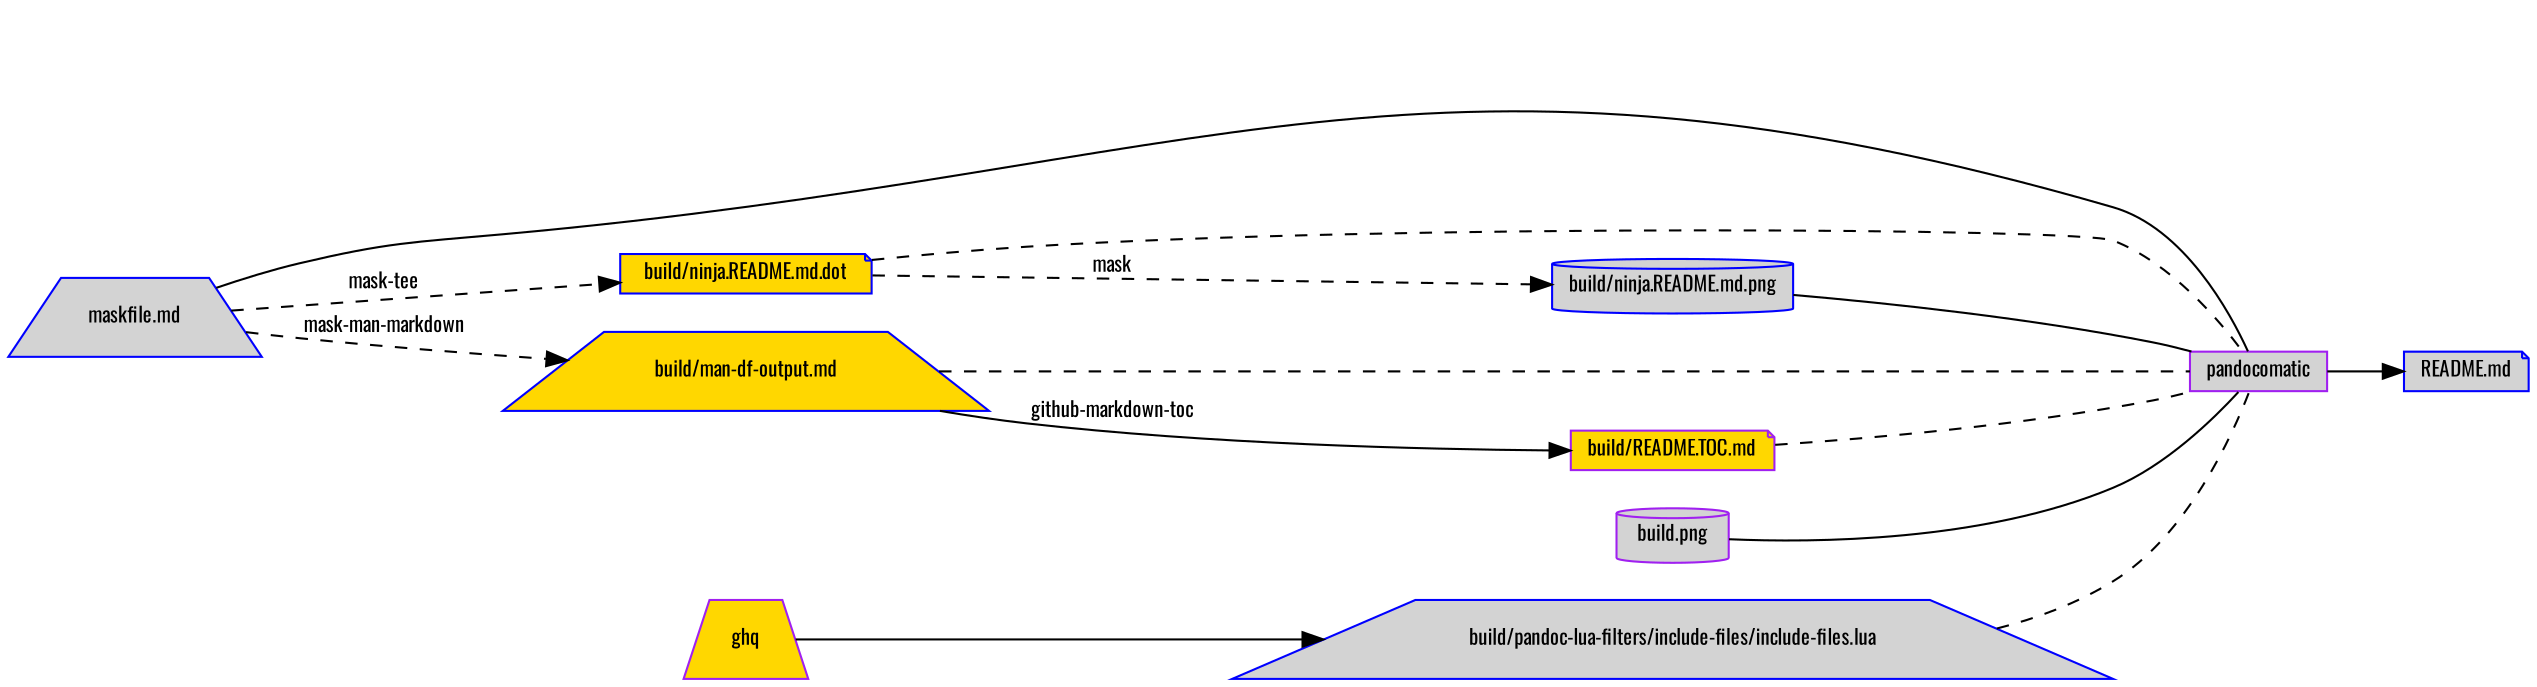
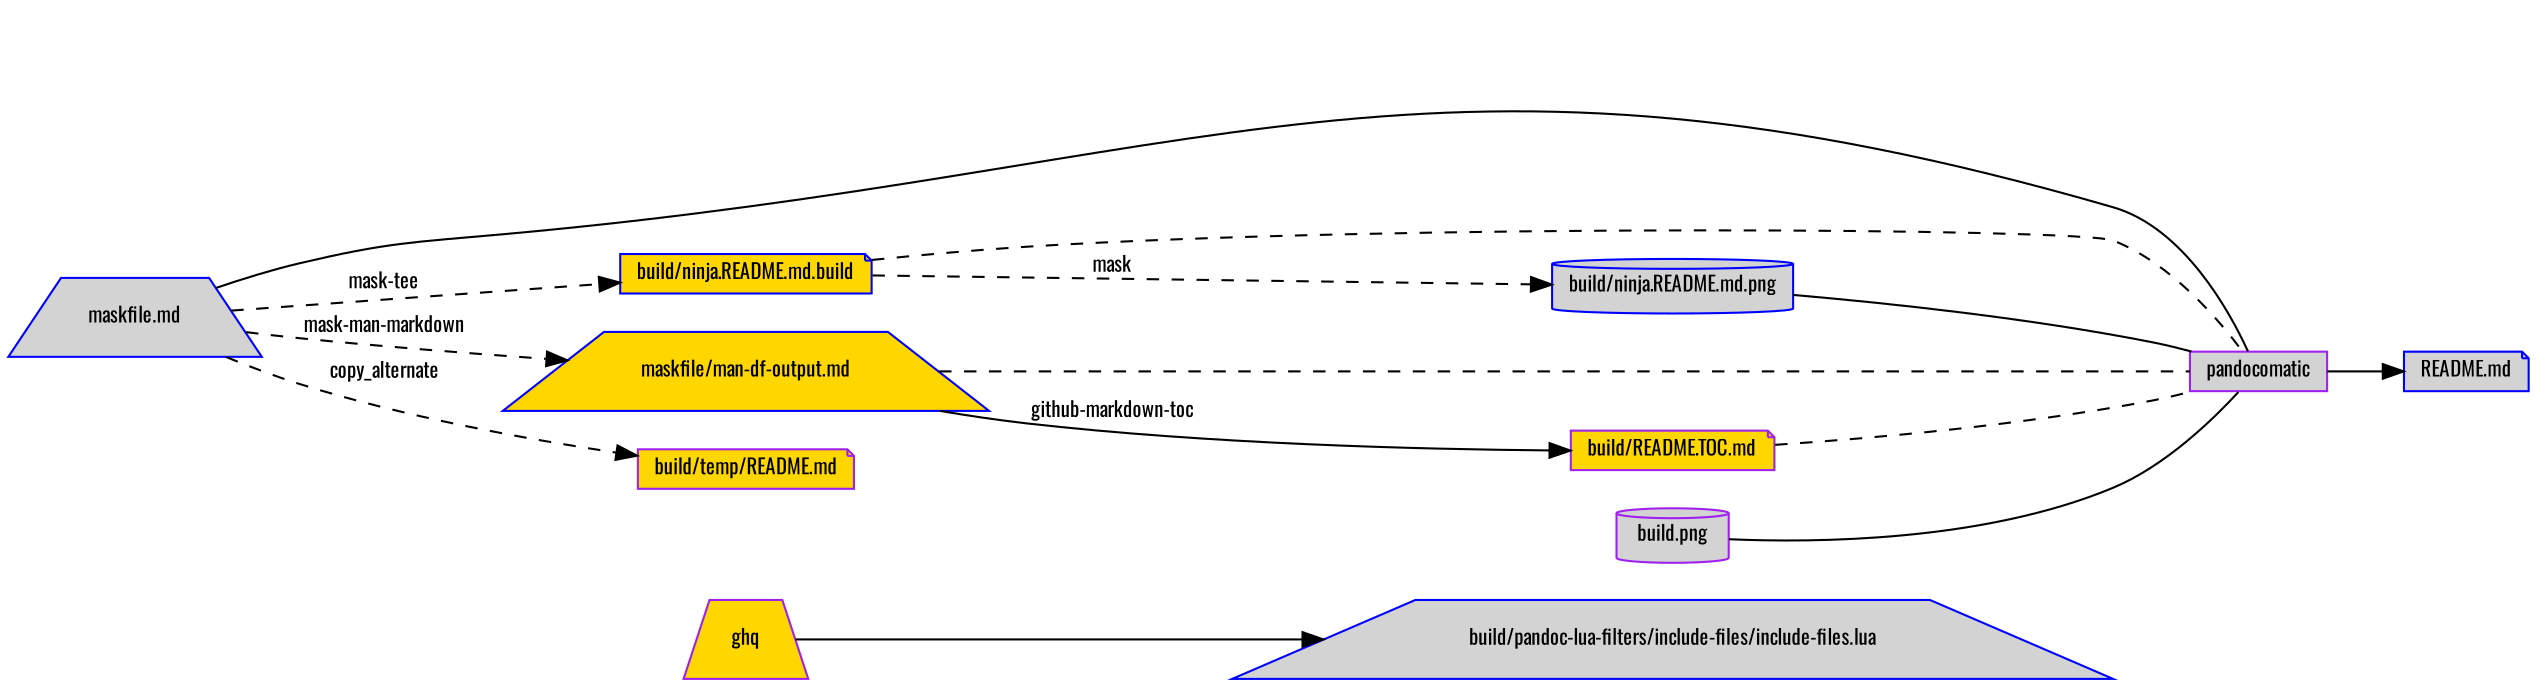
  digraph {
    fontname=Oswald
    rankdir=LR
    node [color=blue fillcolor=lightgrey fontname=Oswald fontsize=10 shape=note style=filled]
    edge [fontname=Oswald fontsize=10 style=dashed]
    n1 [height=0.25 label="README.md"]
    n2 [color=purple height=0.25 label=pandocomatic shape=box]
    n3 [height=0.25 label="maskfile.md" shape=trapezium]
-   n4 [fillcolor=gold height=0.25 label="build/ninja.README.md.dot"]
-   n5 [fillcolor=gold height=0.25 label="build/man-df-output.md" shape=trapezium]
+   n4 [fillcolor=gold height=0.25 label="build/ninja.README.md.build"]
+   n5 [fillcolor=gold height=0.25 label="maskfile/man-df-output.md" shape=trapezium]
+   n6 [color=purple fillcolor=gold height=0.25 label="build/temp/README.md"]
    n7 [height=0.25 label="build/ninja.README.md.png" shape=cylinder]
    n8 [color=purple fillcolor=gold height=0.25 label="build/README.TOC.md"]
    n9 [color=purple height=0.25 label="build.png" shape=cylinder]
    n10 [height=0.25 label="build/pandoc-lua-filters/include-files/include-files.lua" shape=trapezium]
    n11 [color=purple fillcolor=gold height=0.25 label=ghq shape=trapezium]
    n2 -> n1 [style=solid]
    n3 -> n2 [arrowhead=none style=solid]
    n3 -> n4 [label=" mask-tee"]
    n3 -> n5 [label=" mask-man-markdown"]
+   n3 -> n6 [label=" copy_alternate"]
    n4 -> n2 [arrowhead=none]
    n4 -> n7 [label=" mask"]
    n5 -> n2 [arrowhead=none]
    n5 -> n8 [label=" github-markdown-toc" style=solid]
    n7 -> n2 [arrowhead=none style=solid]
    n8 -> n2 [arrowhead=none]
    n9 -> n2 [arrowhead=none style=solid]
-   n10 -> n2 [arrowhead=none]
    n11 -> n10 [style=solid]
  }
